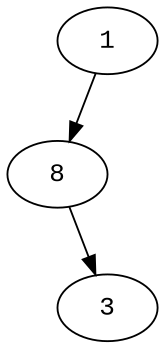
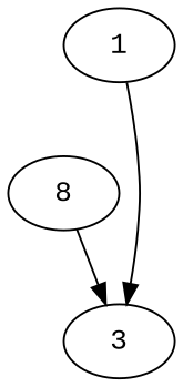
  digraph {
    fontname="Liberation Mono"
    node [fontname="Liberation Mono"]
    edge [fontname="Liberation Mono"]
    n1 [label=8]
    1
    3
    n1 -> 3
-   1 -> n1
+   1 -> 3
  }
